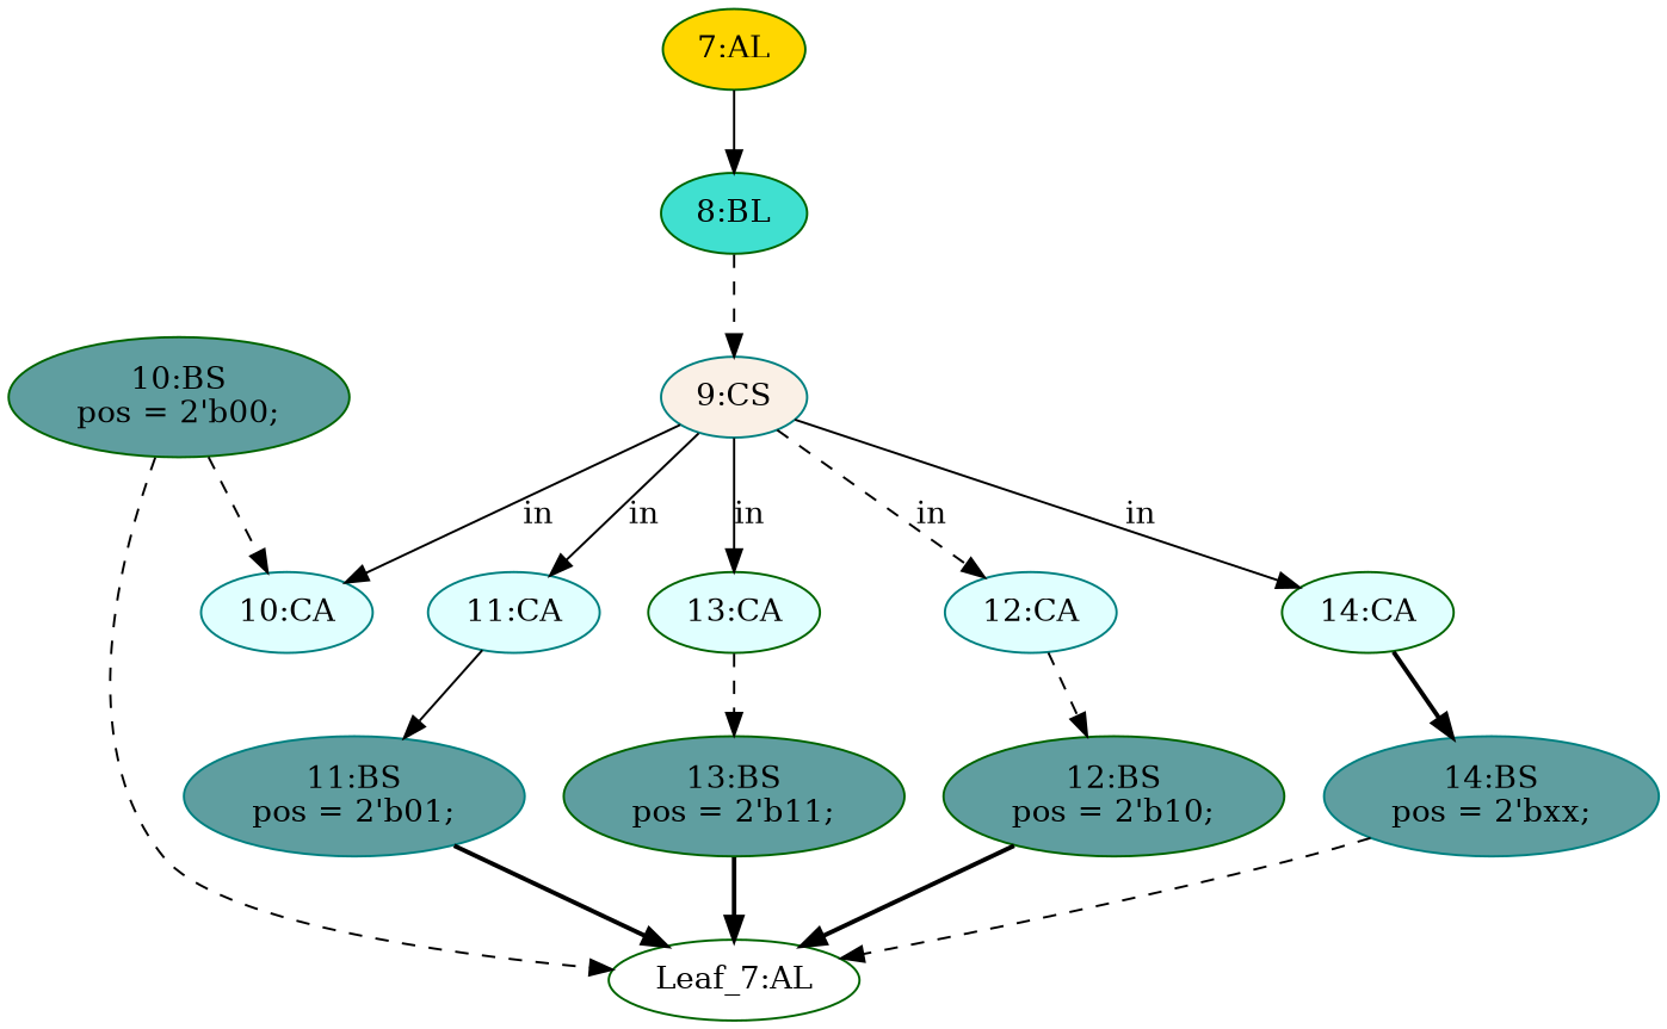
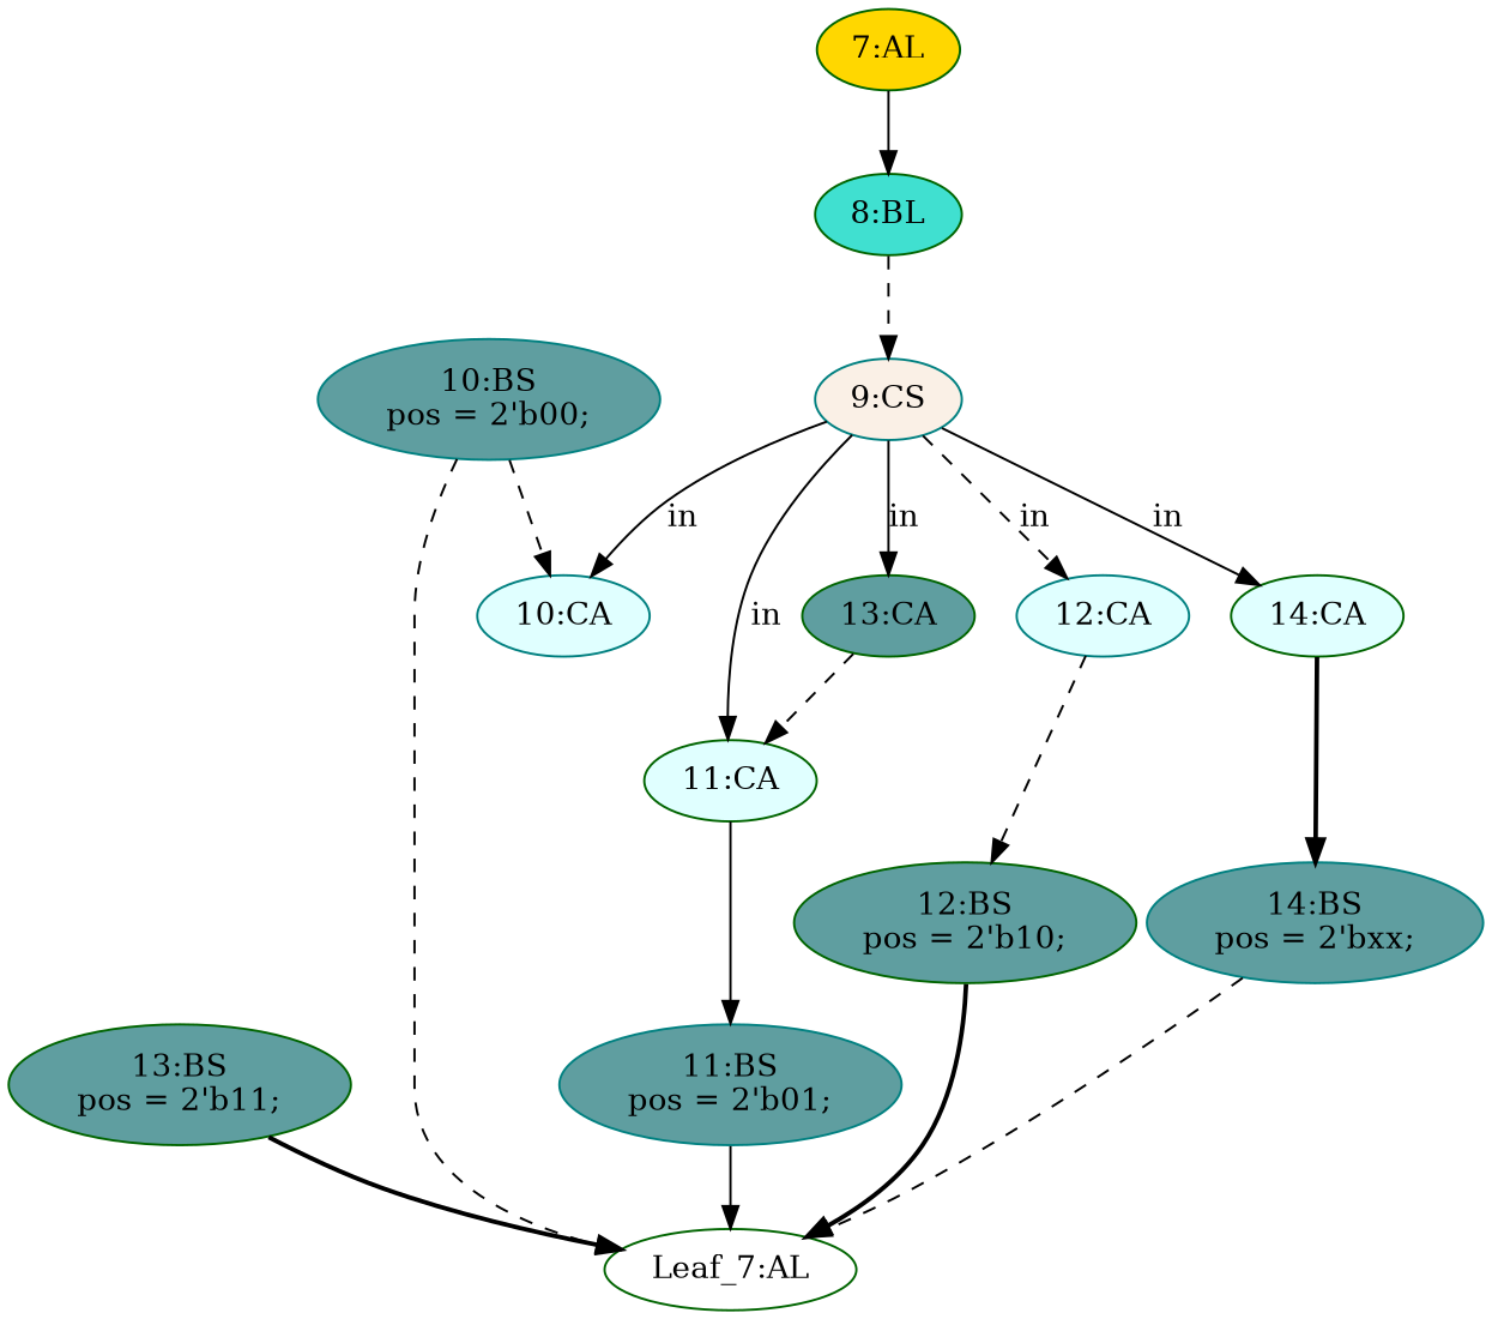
  strict digraph {
    node [color=darkgreen fillcolor=lightcyan statements="[]" style=filled typ=Case]
    edge [cond="[]" lineno=None style=solid]
-   n1 [ast="<pyverilog.vparser.ast.Case object at 0x7f2b48b7ec10>" color=teal label="11:CA"]
+   n1 [ast="<pyverilog.vparser.ast.Case object at 0x7f2b48b7ec10>" label="11:CA"]
    n2 [ast="<pyverilog.vparser.ast.BlockingSubstitution object at 0x7f2b48b7ed50>" color=teal fillcolor=cadetblue label="11:BS\npos = 2'b01;" statements="[<pyverilog.vparser.ast.BlockingSubstitution object at 0x7f2b48b7ed50>]" typ=BlockingSubstitution]
    n3 [def_var="['pos']" label="Leaf_7:AL" fillcolor="" statements="" style="" typ=""]
-   n4 [ast="<pyverilog.vparser.ast.Case object at 0x7f2b48b7ef50>" label="13:CA"]
+   n4 [ast="<pyverilog.vparser.ast.Case object at 0x7f2b48b7ef50>" fillcolor=cadetblue label="13:CA"]
    n5 [ast="<pyverilog.vparser.ast.BlockingSubstitution object at 0x7f2b48b7edd0>" fillcolor=cadetblue label="13:BS\npos = 2'b11;" statements="[<pyverilog.vparser.ast.BlockingSubstitution object at 0x7f2b48b7edd0>]" typ=BlockingSubstitution]
    n6 [ast="<pyverilog.vparser.ast.CaseStatement object at 0x7f2b4a2cb210>" color=teal fillcolor=linen label="9:CS" typ=CaseStatement]
    n7 [ast="<pyverilog.vparser.ast.Case object at 0x7f2b4a2cbad0>" color=teal label="12:CA"]
    n8 [ast="<pyverilog.vparser.ast.Case object at 0x7f2b4a2cb8d0>" color=teal label="10:CA"]
    n9 [ast="<pyverilog.vparser.ast.Case object at 0x7f2b4a2cbcd0>" label="14:CA"]
    n10 [ast="<pyverilog.vparser.ast.BlockingSubstitution object at 0x7f2b4a2cbb50>" fillcolor=cadetblue label="12:BS\npos = 2'b10;" statements="[<pyverilog.vparser.ast.BlockingSubstitution object at 0x7f2b4a2cbb50>]" typ=BlockingSubstitution]
    n11 [ast="<pyverilog.vparser.ast.BlockingSubstitution object at 0x7f2b4a2cbd10>" color=teal fillcolor=cadetblue label="14:BS\npos = 2'bxx;" statements="[<pyverilog.vparser.ast.BlockingSubstitution object at 0x7f2b4a2cbd10>]" typ=BlockingSubstitution]
-   n12 [ast="<pyverilog.vparser.ast.BlockingSubstitution object at 0x7f2b4a2cb950>" fillcolor=cadetblue label="10:BS\npos = 2'b00;" statements="[<pyverilog.vparser.ast.BlockingSubstitution object at 0x7f2b4a2cb950>]" typ=BlockingSubstitution]
+   n12 [ast="<pyverilog.vparser.ast.BlockingSubstitution object at 0x7f2b4a2cb950>" color=teal fillcolor=cadetblue label="10:BS\npos = 2'b00;" statements="[<pyverilog.vparser.ast.BlockingSubstitution object at 0x7f2b4a2cb950>]" typ=BlockingSubstitution]
    n13 [ast="<pyverilog.vparser.ast.Block object at 0x7f2b4a2cbf90>" fillcolor=turquoise label="8:BL" typ=Block]
    n14 [ast="<pyverilog.vparser.ast.Always object at 0x7f2b4a2cbe90>" clk_sens=False fillcolor=gold label="7:AL" sens="[]" typ=Always use_var="['in']"]
    n1 -> n2
-   n2 -> n3 [style=bold]
-   n4 -> n5 [style=dashed]
+   n2 -> n3
+   n4 -> n1 [style=dashed]
    n5 -> n3 [style=bold]
    n6 -> n1 [cond="['in']" label=in lineno=9]
    n6 -> n4 [cond="['in']" label=in lineno=9]
    n6 -> n7 [cond="['in']" label=in lineno=9 style=dashed]
    n6 -> n8 [cond="['in']" label=in lineno=9]
    n6 -> n9 [cond="['in']" label=in lineno=9]
    n7 -> n10 [style=dashed]
    n9 -> n11 [style=bold]
    n10 -> n3 [style=bold]
    n11 -> n3 [style=dashed]
    n12 -> n3 [style=dashed]
    n12 -> n8 [style=dashed]
    n13 -> n6 [style=dashed]
    n14 -> n13
  }
